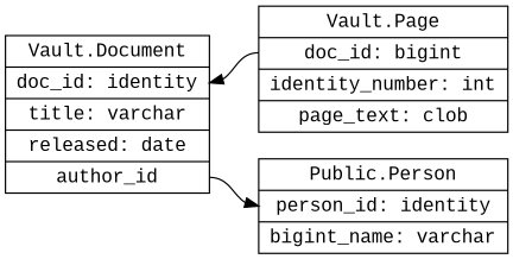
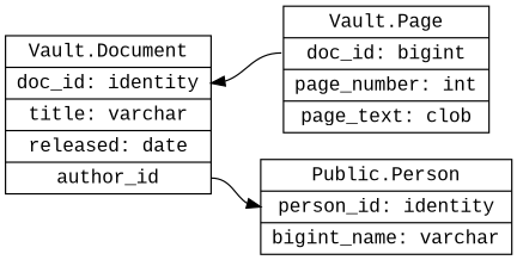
  digraph {
    fontname="Liberation Mono"
    rankdir=LR
    node [fontname="Liberation Mono" shape=record]
    edge [fontname="Liberation Mono"]
    n1 [label="Public.Person | <person_id> person_id: identity | bigint_name: varchar"]
    n2 [label="Vault.Document | <doc_id> doc_id: identity | title: varchar | released: date | <author_id> author_id"]
-   n3 [label="Vault.Page | <doc_id> doc_id: bigint | identity_number: int | page_text: clob"]
+   n3 [label="Vault.Page | <doc_id> doc_id: bigint | page_number: int | page_text: clob"]
    n2 -> n1 [headport=person_id tailport=author_id]
    n2 -> n3 [dir=back headport=doc_id tailport=doc_id]
  }
